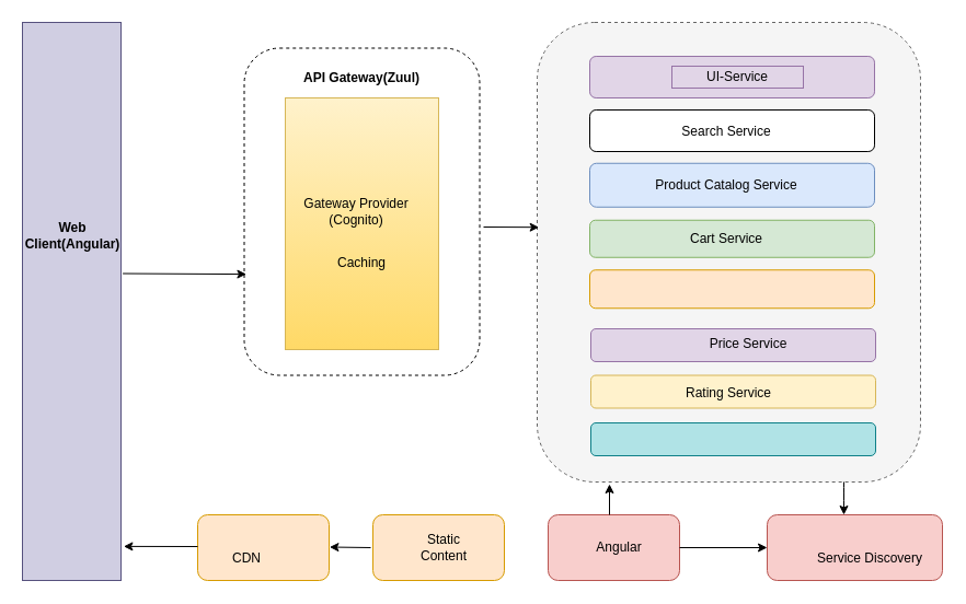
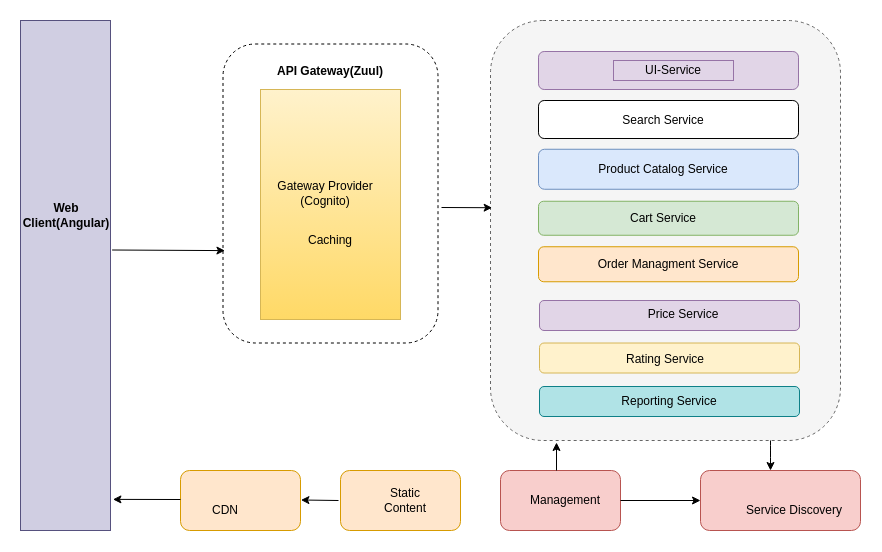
  <mxCell id="0" style=";html=1;" />
  <mxCell id="1" style=";html=1;" parent="0" />
  <mxCell id="2" value="" style="rounded=1;whiteSpace=wrap;html=1;fillColor=none;dashed=1;" parent="1" vertex="1"><mxGeometry x="222.5" y="43.5" width="215" height="299" as="geometry" /></mxCell>
  <mxCell id="3" value="" style="rounded=0;whiteSpace=wrap;html=1;fillColor=#d0cee2;strokeColor=#56517e;" parent="1" vertex="1"><mxGeometry x="20" y="20" width="90" height="510" as="geometry" /></mxCell>
  <mxCell id="4" value="Web Client(Angular)" style="text;html=1;strokeColor=none;fillColor=none;align=center;verticalAlign=middle;whiteSpace=wrap;rounded=0;fontStyle=1" parent="1" vertex="1"><mxGeometry x="36" y="205" width="60" height="20" as="geometry" /></mxCell>
  <mxCell id="5" value="" style="rounded=0;whiteSpace=wrap;html=1;fillColor=#fff2cc;strokeColor=#d6b656;gradientColor=#ffd966;" parent="1" vertex="1"><mxGeometry x="260" y="89" width="140" height="230" as="geometry" /></mxCell>
  <mxCell id="6" value="Gateway Provider (Cognito)" style="text;html=1;strokeColor=none;fillColor=none;align=center;verticalAlign=middle;whiteSpace=wrap;rounded=0;fontStyle=0" parent="1" vertex="1"><mxGeometry x="265" y="183" width="120" height="20" as="geometry" /></mxCell>
  <mxCell id="7" value="Caching" style="text;html=1;strokeColor=none;fillColor=none;align=center;verticalAlign=middle;whiteSpace=wrap;rounded=0;fontStyle=0" parent="1" vertex="1"><mxGeometry x="310" y="230" width="40" height="20" as="geometry" /></mxCell>
  <mxCell id="8" value="" style="rounded=1;whiteSpace=wrap;html=1;perimeterSpacing=11;fillColor=#f5f5f5;strokeColor=#666666;fontColor=#333333;dashed=1;" parent="1" vertex="1"><mxGeometry x="490" y="20" width="350" height="420" as="geometry" /></mxCell>
  <mxCell id="9" value="" style="endArrow=classic;html=1;exitX=1.018;exitY=0.45;exitDx=0;exitDy=0;exitPerimeter=0;entryX=0.009;entryY=0.691;entryDx=0;entryDy=0;entryPerimeter=0;" parent="1" source="3" target="2" edge="1"><mxGeometry width="50" height="50" relative="1" as="geometry"><mxPoint x="128" y="300" as="sourcePoint" /><mxPoint x="164" y="252" as="targetPoint" /></mxGeometry></mxCell>
  <mxCell id="10" value="" style="rounded=1;whiteSpace=wrap;html=1;fillColor=#ffe6cc;strokeColor=#d79b00;" parent="1" vertex="1"><mxGeometry x="180" y="470" width="120" height="60" as="geometry" /></mxCell>
  <mxCell id="11" value="" style="rounded=1;whiteSpace=wrap;html=1;fillColor=#ffe6cc;strokeColor=#d79b00;" parent="1" vertex="1"><mxGeometry x="340" y="470" width="120" height="60" as="geometry" /></mxCell>
  <mxCell id="12" value="CDN" style="text;html=1;strokeColor=none;fillColor=none;align=center;verticalAlign=middle;whiteSpace=wrap;rounded=0;" parent="1" vertex="1"><mxGeometry x="205" y="500" width="40" height="20" as="geometry" /></mxCell>
  <mxCell id="13" value="Static Content" style="text;html=1;strokeColor=none;fillColor=none;align=center;verticalAlign=middle;whiteSpace=wrap;rounded=0;" parent="1" vertex="1"><mxGeometry x="370" y="490" width="70" height="20" as="geometry" /></mxCell>
  <mxCell id="14" value="" style="endArrow=classic;html=1;entryX=1.027;entryY=0.939;entryDx=0;entryDy=0;entryPerimeter=0;" parent="1" target="3" edge="1"><mxGeometry width="50" height="50" relative="1" as="geometry"><mxPoint x="180" y="499" as="sourcePoint" /><mxPoint x="120" y="499" as="targetPoint" /></mxGeometry></mxCell>
  <mxCell id="15" value="" style="endArrow=classic;html=1;entryX=1.027;entryY=0.939;entryDx=0;entryDy=0;entryPerimeter=0;" parent="1" edge="1"><mxGeometry width="50" height="50" relative="1" as="geometry"><mxPoint x="338" y="500" as="sourcePoint" /><mxPoint x="300.43" y="499.5" as="targetPoint" /></mxGeometry></mxCell>
  <mxCell id="16" value="" style="rounded=1;whiteSpace=wrap;html=1;fillColor=#f8cecc;strokeColor=#b85450;" parent="1" vertex="1"><mxGeometry x="500" y="470" width="120" height="60" as="geometry" /></mxCell>
  <mxCell id="17" value="" style="rounded=1;whiteSpace=wrap;html=1;fillColor=#f8cecc;strokeColor=#b85450;" parent="1" vertex="1"><mxGeometry x="700" y="470" width="160" height="60" as="geometry" /></mxCell>
  <mxCell id="18" value="" style="endArrow=classic;html=1;" parent="1" edge="1"><mxGeometry width="50" height="50" relative="1" as="geometry"><mxPoint x="556" y="470" as="sourcePoint" /><mxPoint x="556" y="442" as="targetPoint" /></mxGeometry></mxCell>
  <mxCell id="19" value="" style="endArrow=classic;html=1;entryX=0;entryY=0.5;entryDx=0;entryDy=0;" parent="1" target="17" edge="1"><mxGeometry width="50" height="50" relative="1" as="geometry"><mxPoint x="620" y="500" as="sourcePoint" /><mxPoint x="670" y="450" as="targetPoint" /></mxGeometry></mxCell>
  <mxCell id="20" value="" style="rounded=1;whiteSpace=wrap;html=1;fillColor=#e1d5e7;strokeColor=#9673a6;" parent="1" vertex="1"><mxGeometry x="538" y="51" width="260" height="38" as="geometry" /></mxCell>
  <mxCell id="21" value="" style="rounded=1;whiteSpace=wrap;html=1;fillColor=#dae8fc;strokeColor=#6c8ebf;" parent="1" vertex="1"><mxGeometry x="538" y="148.75" width="260" height="40" as="geometry" /></mxCell>
  <mxCell id="22" value="" style="rounded=1;whiteSpace=wrap;html=1;fillColor=#d5e8d4;strokeColor=#82b366;" parent="1" vertex="1"><mxGeometry x="538" y="200.75" width="260" height="34" as="geometry" /></mxCell>
  <mxCell id="23" value="" style="rounded=1;whiteSpace=wrap;html=1;fillColor=#ffe6cc;strokeColor=#d79b00;" parent="1" vertex="1"><mxGeometry x="538" y="246.25" width="260" height="35" as="geometry" /></mxCell>
  <mxCell id="24" value="" style="rounded=1;whiteSpace=wrap;html=1;fillColor=#e1d5e7;strokeColor=#9673a6;" parent="1" vertex="1"><mxGeometry x="539" y="300" width="260" height="30" as="geometry" /></mxCell>
  <mxCell id="25" value="" style="endArrow=classic;html=1;entryX=0.034;entryY=0.41;entryDx=0;entryDy=0;entryPerimeter=0;" parent="1" edge="1"><mxGeometry width="50" height="50" relative="1" as="geometry"><mxPoint x="441" y="207" as="sourcePoint" /><mxPoint x="491.648" y="207.22" as="targetPoint" /></mxGeometry></mxCell>
  <mxCell id="26" value="UI-Service" style="text;html=1;strokeColor=#9673a6;fillColor=#e1d5e7;align=center;verticalAlign=middle;whiteSpace=wrap;rounded=0;" parent="1" vertex="1"><mxGeometry x="613" y="60" width="120" height="20" as="geometry" /></mxCell>
  <mxCell id="27" value="Product Catalog Service&lt;span style=&quot;color: rgba(0 , 0 , 0 , 0) ; font-family: monospace ; font-size: 0px&quot;&gt;%3CmxGraphModel%3E%3Croot%3E%3CmxCell%20id%3D%220%22%2F%3E%3CmxCell%20id%3D%221%22%20parent%3D%220%22%2F%3E%3CmxCell%20id%3D%222%22%20value%3D%22Search%20Service%22%20style%3D%22text%3Bhtml%3D1%3BstrokeColor%3Dnone%3BfillColor%3Dnone%3Balign%3Dcenter%3BverticalAlign%3Dmiddle%3BwhiteSpace%3Dwrap%3Brounded%3D0%3B%22%20vertex%3D%221%22%20parent%3D%221%22%3E%3CmxGeometry%20x%3D%22635%22%20y%3D%22312%22%20width%3D%22100%22%20height%3D%2220%22%20as%3D%22geometry%22%2F%3E%3C%2FmxCell%3E%3C%2Froot%3E%3C%2FmxGraphModel%3E&lt;/span&gt;" style="text;html=1;strokeColor=none;fillColor=none;align=center;verticalAlign=middle;whiteSpace=wrap;rounded=0;" parent="1" vertex="1"><mxGeometry x="593" y="158.75" width="140" height="20" as="geometry" /></mxCell>
  <mxCell id="28" value="Cart Service" style="text;html=1;strokeColor=none;fillColor=none;align=center;verticalAlign=middle;whiteSpace=wrap;rounded=0;" parent="1" vertex="1"><mxGeometry x="613" y="207.75" width="100" height="20" as="geometry" /></mxCell>
+ <mxCell id="29" value="Order Managment Service" style="text;html=1;strokeColor=none;fillColor=none;align=center;verticalAlign=middle;whiteSpace=wrap;rounded=0;" parent="1" vertex="1"><mxGeometry x="593" y="253.75" width="150" height="20" as="geometry" /></mxCell>
  <mxCell id="30" value="Price Service" style="text;html=1;strokeColor=none;fillColor=none;align=center;verticalAlign=middle;whiteSpace=wrap;rounded=0;" parent="1" vertex="1"><mxGeometry x="633" y="304" width="100" height="20" as="geometry" /></mxCell>
  <mxCell id="31" value="" style="rounded=1;whiteSpace=wrap;html=1;fillColor=#fff2cc;strokeColor=#d6b656;" parent="1" vertex="1"><mxGeometry x="539" y="342.5" width="260" height="30" as="geometry" /></mxCell>
  <mxCell id="32" value="" style="rounded=1;whiteSpace=wrap;html=1;fillColor=#b0e3e6;strokeColor=#0e8088;" parent="1" vertex="1"><mxGeometry x="539" y="386" width="260" height="30" as="geometry" /></mxCell>
  <mxCell id="33" value="Rating Service" style="text;html=1;strokeColor=none;fillColor=none;align=center;verticalAlign=middle;whiteSpace=wrap;rounded=0;" parent="1" vertex="1"><mxGeometry x="615" y="348.5" width="100" height="20" as="geometry" /></mxCell>
- <mxCell id="35" value="Angular" style="text;html=1;strokeColor=none;fillColor=none;align=center;verticalAlign=middle;whiteSpace=wrap;rounded=0;" parent="1" vertex="1"><mxGeometry x="515" y="490" width="100" height="20" as="geometry" /></mxCell>
+ <mxCell id="34" value="Reporting Service" style="text;html=1;strokeColor=none;fillColor=none;align=center;verticalAlign=middle;whiteSpace=wrap;rounded=0;" parent="1" vertex="1"><mxGeometry x="619" y="391" width="100" height="20" as="geometry" /></mxCell>
+ <mxCell id="35" value="Management" style="text;html=1;strokeColor=none;fillColor=none;align=center;verticalAlign=middle;whiteSpace=wrap;rounded=0;" parent="1" vertex="1"><mxGeometry x="515" y="490" width="100" height="20" as="geometry" /></mxCell>
  <mxCell id="36" value="Service Discovery" style="text;html=1;strokeColor=none;fillColor=none;align=center;verticalAlign=middle;whiteSpace=wrap;rounded=0;" parent="1" vertex="1"><mxGeometry x="744" y="500" width="100" height="20" as="geometry" /></mxCell>
  <mxCell id="37" value="" style="endArrow=classic;html=1;" parent="1" edge="1"><mxGeometry width="50" height="50" relative="1" as="geometry"><mxPoint x="770" y="440" as="sourcePoint" /><mxPoint x="770" y="470" as="targetPoint" /><Array as="points"><mxPoint x="770" y="450" /></Array></mxGeometry></mxCell>
  <mxCell id="38" value="API Gateway(Zuul)" style="text;html=1;strokeColor=none;fillColor=none;align=center;verticalAlign=middle;whiteSpace=wrap;rounded=0;dashed=1;fontStyle=1" parent="1" vertex="1"><mxGeometry x="270" y="61" width="120" height="20" as="geometry" /></mxCell>
  <mxCell id="39" value="Search Service" style="text;html=1;strokeColor=none;fillColor=none;align=center;verticalAlign=middle;whiteSpace=wrap;rounded=0;" vertex="1" parent="1"><mxGeometry x="613" y="109" width="100" height="20" as="geometry" /></mxCell>
  <mxCell id="40" value="" style="rounded=1;whiteSpace=wrap;html=1;" vertex="1" parent="1"><mxGeometry x="538" y="100" width="260" height="38" as="geometry" /></mxCell>
  <mxCell id="41" value="Search Service" style="text;html=1;strokeColor=none;fillColor=none;align=center;verticalAlign=middle;whiteSpace=wrap;rounded=0;" vertex="1" parent="1"><mxGeometry x="613" y="110" width="100" height="20" as="geometry" /></mxCell>
